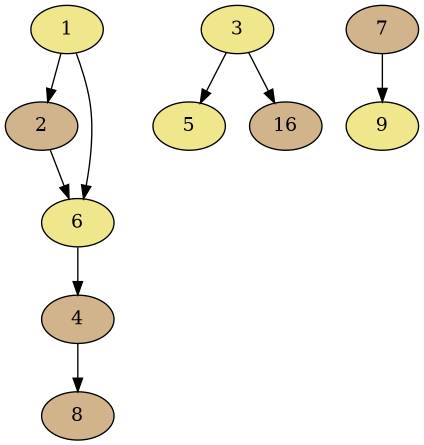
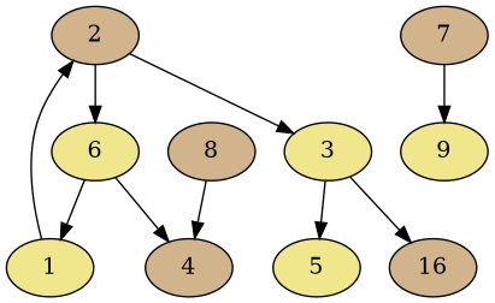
  digraph {
    node [fillcolor=tan style=filled]
    2
    1 [fillcolor=khaki]
    6 [fillcolor=khaki]
    3 [fillcolor=khaki]
    4
    5 [fillcolor=khaki]
    n7 [label=16]
    8
    7
    9 [fillcolor=khaki]
    2 -> 6
+   2 -> 3
    1 -> 2
-   1 -> 6
+   6 -> 1
    6 -> 4
    3 -> 5
    3 -> n7
-   4 -> 8
+   8 -> 4
    7 -> 9
  }
